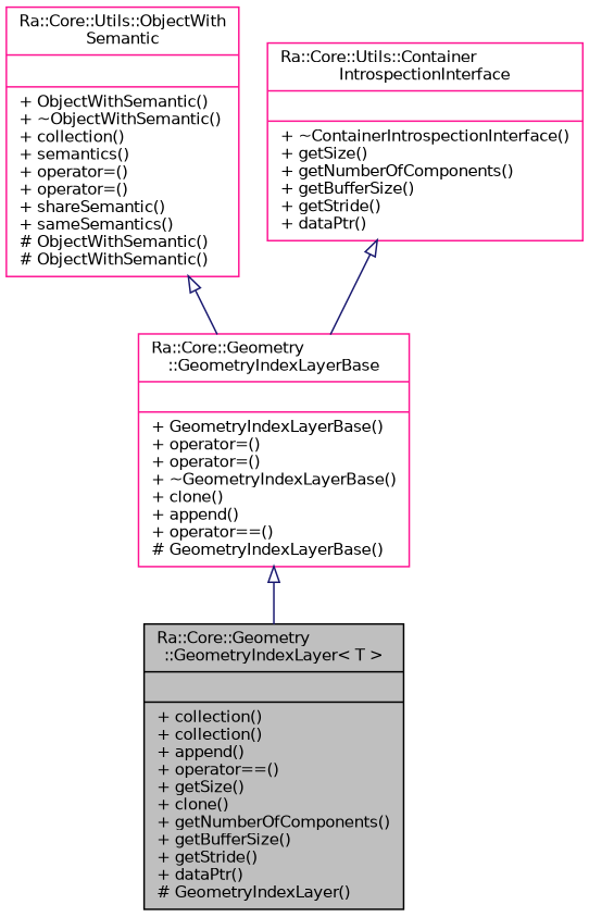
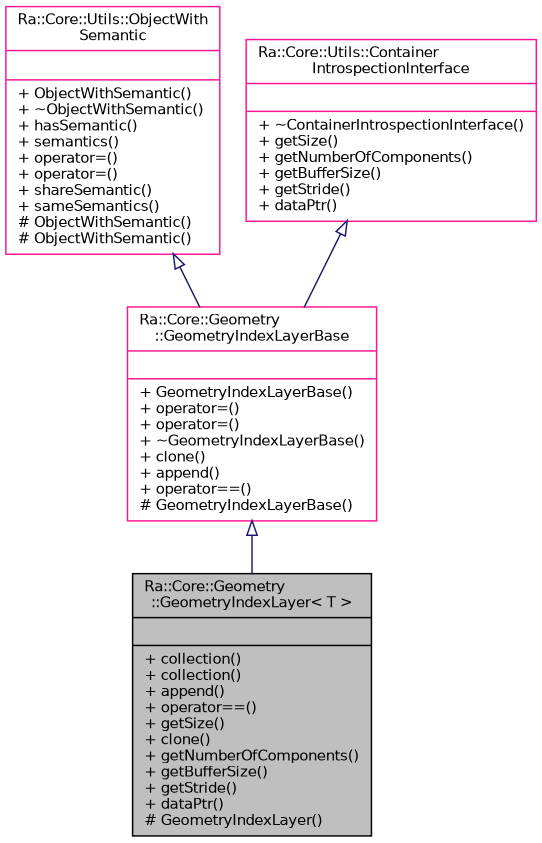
  digraph {
    node [color=deeppink fillcolor=white fontname=Helvetica fontsize=10 shape=record style=filled]
    edge [arrowtail=onormal color=midnightblue dir=back fontname=Helvetica fontsize=10 labelfontname=Helvetica labelfontsize=10 style=solid]
    n1 [color=black fillcolor=grey75 fontcolor=black height=0.2 label="{Ra::Core::Geometry\l::GeometryIndexLayer\< T \>\n||+ collection()\l+ collection()\l+ append()\l+ operator==()\l+ getSize()\l+ clone()\l+ getNumberOfComponents()\l+ getBufferSize()\l+ getStride()\l+ dataPtr()\l# GeometryIndexLayer()\l}" width=0.4]
    n2 [height=0.2 label="{Ra::Core::Geometry\l::GeometryIndexLayerBase\n||+ GeometryIndexLayerBase()\l+ operator=()\l+ operator=()\l+ ~GeometryIndexLayerBase()\l+ clone()\l+ append()\l+ operator==()\l# GeometryIndexLayerBase()\l}" width=0.4]
-   n3 [height=0.2 label="{Ra::Core::Utils::ObjectWith\lSemantic\n||+ ObjectWithSemantic()\l+ ~ObjectWithSemantic()\l+ collection()\l+ semantics()\l+ operator=()\l+ operator=()\l+ shareSemantic()\l+ sameSemantics()\l# ObjectWithSemantic()\l# ObjectWithSemantic()\l}" width=0.4]
+   n3 [height=0.2 label="{Ra::Core::Utils::ObjectWith\lSemantic\n||+ ObjectWithSemantic()\l+ ~ObjectWithSemantic()\l+ hasSemantic()\l+ semantics()\l+ operator=()\l+ operator=()\l+ shareSemantic()\l+ sameSemantics()\l# ObjectWithSemantic()\l# ObjectWithSemantic()\l}" width=0.4]
    n4 [height=0.2 label="{Ra::Core::Utils::Container\lIntrospectionInterface\n||+ ~ContainerIntrospectionInterface()\l+ getSize()\l+ getNumberOfComponents()\l+ getBufferSize()\l+ getStride()\l+ dataPtr()\l}" width=0.4]
    n2 -> n1
    n3 -> n2
    n4 -> n2
  }
